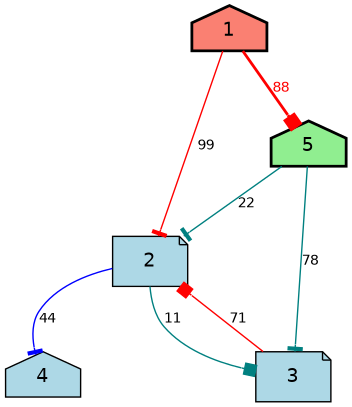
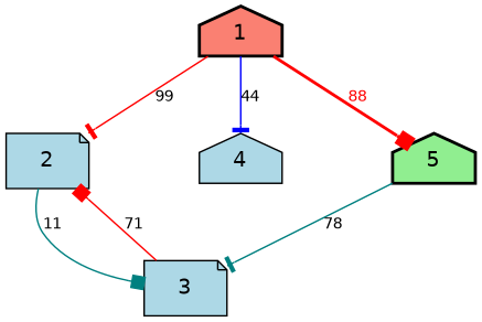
  digraph {
    nodesep=1
    splines=true
    node [fillcolor=lightblue fontname=Helvetica shape=house style=filled]
    edge [arrowhead=tee color=red fontname=Helvetica fontsize=10]
    1 [fillcolor=salmon penwidth=2 style="filled,bold"]
    2 [shape=note]
    4
    5 [fillcolor=lightgreen penwidth=2 style="filled,bold"]
    3 [shape=note]
    1 -> 2 [label=99]
-   2 -> 4 [color=blue label=44]
+   1 -> 4 [color=blue label=44]
    1 -> 5 [arrowhead=box fontcolor=red label=88 penwidth=2]
    2 -> 3 [arrowhead=box color=teal label=11]
-   5 -> 2 [color=teal label=22]
    5 -> 3 [color=teal label=78]
    3 -> 2 [arrowhead=box label=71]
  }
